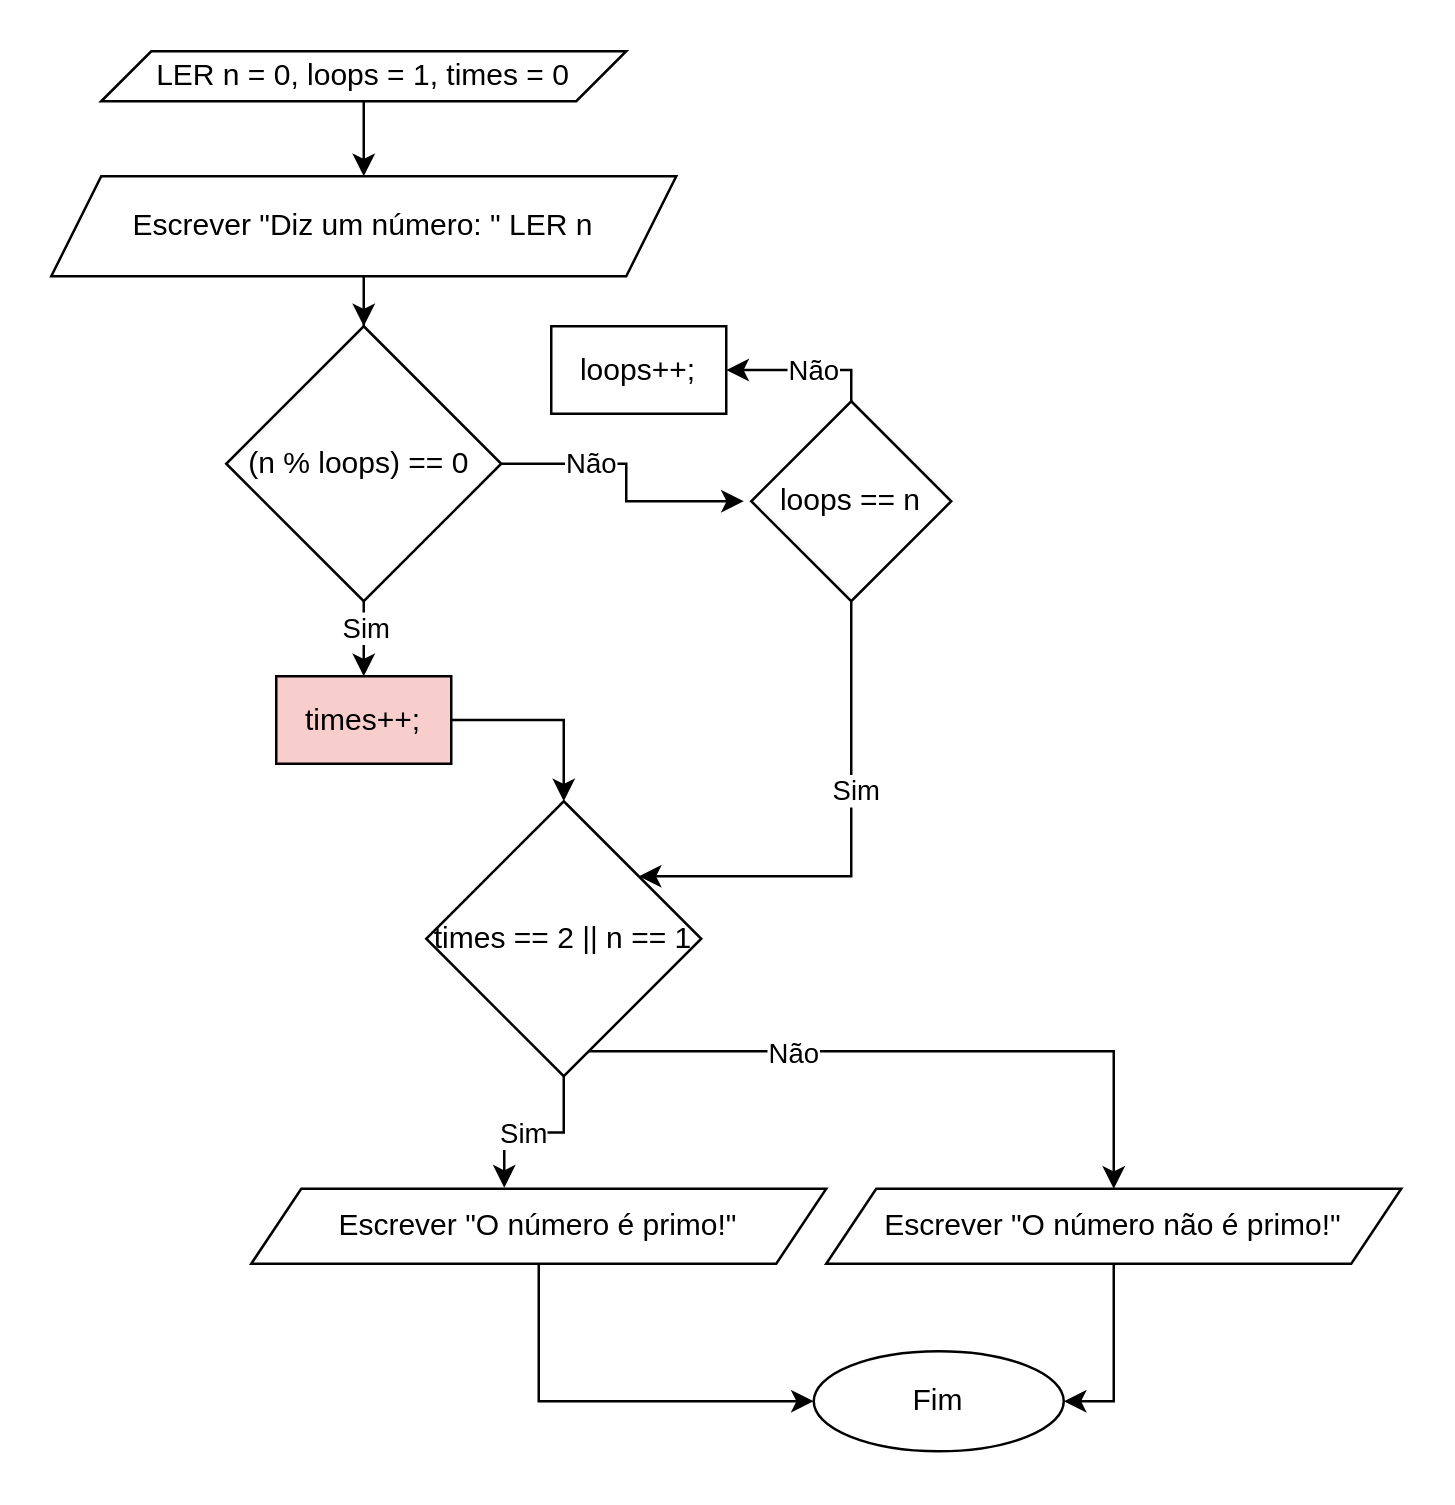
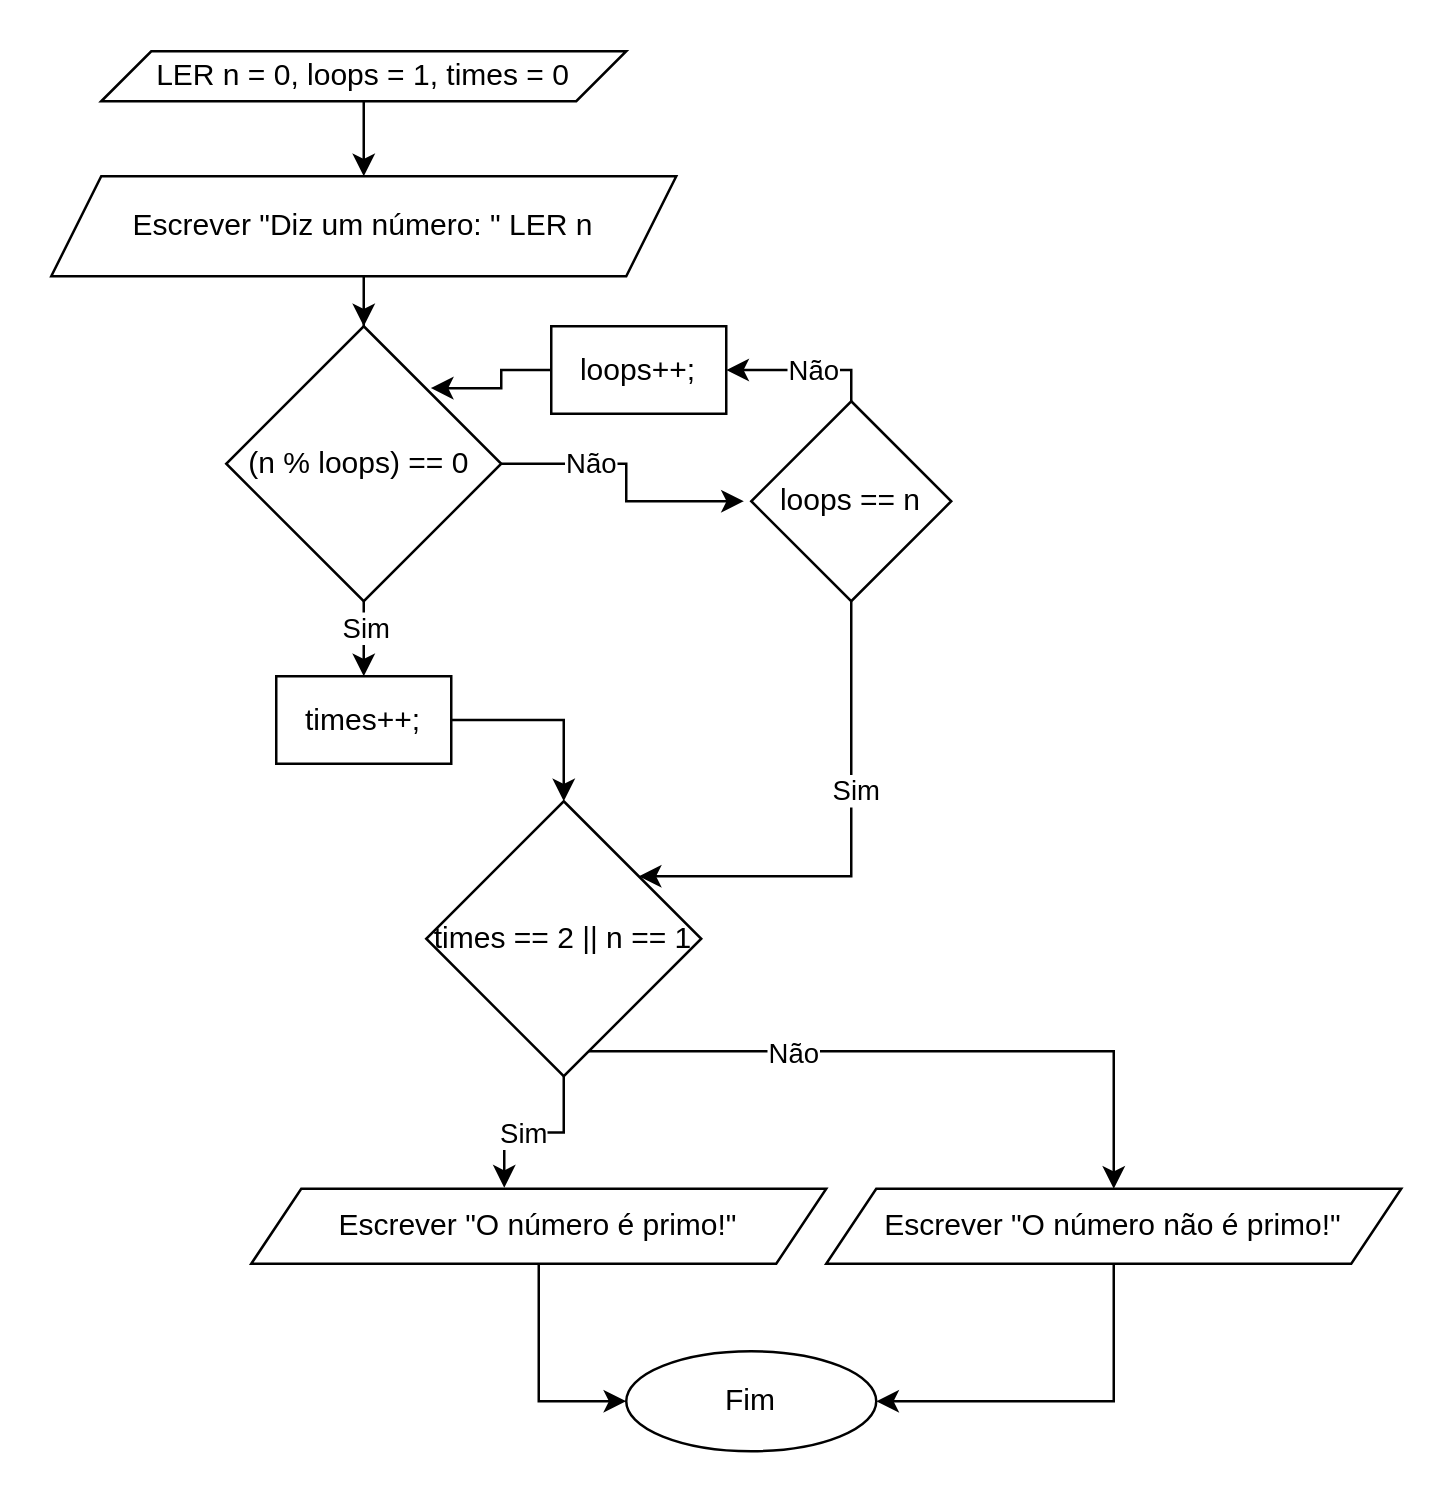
  <mxCell id="0" />
  <mxCell id="1" parent="0" />
  <mxCell id="2" style="edgeStyle=orthogonalEdgeStyle;rounded=0;orthogonalLoop=1;jettySize=auto;html=1;entryX=0.5;entryY=0;entryDx=0;entryDy=0;" edge="1" parent="1" source="3" target="8"><mxGeometry relative="1" as="geometry" /></mxCell>
  <mxCell id="3" value="Escrever &quot;Diz um número: &quot; LER n" style="shape=parallelogram;perimeter=parallelogramPerimeter;whiteSpace=wrap;html=1;fixedSize=1;" vertex="1" parent="1"><mxGeometry x="20" y="70" width="250" height="40" as="geometry" /></mxCell>
  <mxCell id="4" style="edgeStyle=orthogonalEdgeStyle;rounded=0;orthogonalLoop=1;jettySize=auto;html=1;entryX=0.5;entryY=0;entryDx=0;entryDy=0;" edge="1" parent="1" source="5" target="3"><mxGeometry relative="1" as="geometry" /></mxCell>
  <mxCell id="5" value="LER n = 0, loops = 1, times = 0" style="shape=parallelogram;perimeter=parallelogramPerimeter;whiteSpace=wrap;html=1;fixedSize=1;" vertex="1" parent="1"><mxGeometry x="40" y="20" width="210" height="20" as="geometry" /></mxCell>
  <mxCell id="6" style="edgeStyle=orthogonalEdgeStyle;rounded=0;orthogonalLoop=1;jettySize=auto;html=1;entryX=0.5;entryY=0;entryDx=0;entryDy=0;" edge="1" parent="1" source="8" target="12"><mxGeometry relative="1" as="geometry" /></mxCell>
  <mxCell id="7" value="Sim" style="edgeLabel;html=1;align=center;verticalAlign=middle;resizable=0;points=[];" vertex="1" connectable="0" parent="6"><mxGeometry x="0.214" relative="1" as="geometry"><mxPoint as="offset" /></mxGeometry></mxCell>
  <mxCell id="8" value="(n % loops) == 0&amp;nbsp;" style="rhombus;whiteSpace=wrap;html=1;" vertex="1" parent="1"><mxGeometry x="90" y="130" width="110" height="110" as="geometry" /></mxCell>
  <mxCell id="9" style="edgeStyle=orthogonalEdgeStyle;rounded=0;orthogonalLoop=1;jettySize=auto;html=1;entryX=0;entryY=0.5;entryDx=0;entryDy=0;" edge="1" parent="1" source="10" target="25"><mxGeometry relative="1" as="geometry" /></mxCell>
  <mxCell id="10" value="Escrever &quot;O número é primo!&quot;" style="shape=parallelogram;perimeter=parallelogramPerimeter;whiteSpace=wrap;html=1;fixedSize=1;" vertex="1" parent="1"><mxGeometry x="100" y="475" width="230" height="30" as="geometry" /></mxCell>
  <mxCell id="11" style="edgeStyle=orthogonalEdgeStyle;rounded=0;orthogonalLoop=1;jettySize=auto;html=1;exitX=1;exitY=0.5;exitDx=0;exitDy=0;" edge="1" parent="1" source="12" target="20"><mxGeometry relative="1" as="geometry" /></mxCell>
- <mxCell id="12" value="times++;" style="rounded=0;whiteSpace=wrap;html=1;fillColor=#f8cecc;" vertex="1" parent="1"><mxGeometry x="110" y="270" width="70" height="35" as="geometry" /></mxCell>
+ <mxCell id="12" value="times++;" style="rounded=0;whiteSpace=wrap;html=1;" vertex="1" parent="1"><mxGeometry x="110" y="270" width="70" height="35" as="geometry" /></mxCell>
  <mxCell id="13" style="edgeStyle=orthogonalEdgeStyle;rounded=0;orthogonalLoop=1;jettySize=auto;html=1;" edge="1" parent="1" source="17" target="20"><mxGeometry relative="1" as="geometry"><Array as="points"><mxPoint x="340" y="350" /></Array></mxGeometry></mxCell>
  <mxCell id="14" value="Sim" style="edgeLabel;html=1;align=center;verticalAlign=middle;resizable=0;points=[];" vertex="1" connectable="0" parent="13"><mxGeometry x="-0.233" y="1" relative="1" as="geometry"><mxPoint as="offset" /></mxGeometry></mxCell>
  <mxCell id="15" style="edgeStyle=orthogonalEdgeStyle;rounded=0;orthogonalLoop=1;jettySize=auto;html=1;entryX=1;entryY=0.5;entryDx=0;entryDy=0;" edge="1" parent="1" source="17" target="26"><mxGeometry relative="1" as="geometry"><Array as="points"><mxPoint x="340" y="148" /></Array></mxGeometry></mxCell>
  <mxCell id="16" value="Não" style="edgeLabel;html=1;align=center;verticalAlign=middle;resizable=0;points=[];" vertex="1" connectable="0" parent="15"><mxGeometry x="-0.12" relative="1" as="geometry"><mxPoint as="offset" /></mxGeometry></mxCell>
  <mxCell id="17" value="loops == n" style="rhombus;whiteSpace=wrap;html=1;" vertex="1" parent="1"><mxGeometry x="300" y="160" width="80" height="80" as="geometry" /></mxCell>
  <mxCell id="18" style="edgeStyle=orthogonalEdgeStyle;rounded=0;orthogonalLoop=1;jettySize=auto;html=1;" edge="1" parent="1" source="20" target="24"><mxGeometry relative="1" as="geometry"><Array as="points"><mxPoint x="445" y="420" /></Array></mxGeometry></mxCell>
  <mxCell id="19" value="Não" style="edgeLabel;html=1;align=center;verticalAlign=middle;resizable=0;points=[];" vertex="1" connectable="0" parent="18"><mxGeometry x="-0.389" relative="1" as="geometry"><mxPoint as="offset" /></mxGeometry></mxCell>
  <mxCell id="20" value="times == 2 || n == 1" style="rhombus;whiteSpace=wrap;html=1;" vertex="1" parent="1"><mxGeometry x="170" y="320" width="110" height="110" as="geometry" /></mxCell>
  <mxCell id="21" style="edgeStyle=orthogonalEdgeStyle;rounded=0;orthogonalLoop=1;jettySize=auto;html=1;entryX=0.44;entryY=-0.014;entryDx=0;entryDy=0;entryPerimeter=0;" edge="1" parent="1" source="20" target="10"><mxGeometry relative="1" as="geometry" /></mxCell>
  <mxCell id="22" value="Sim" style="edgeLabel;html=1;align=center;verticalAlign=middle;resizable=0;points=[];" vertex="1" connectable="0" parent="21"><mxGeometry x="0.143" relative="1" as="geometry"><mxPoint as="offset" /></mxGeometry></mxCell>
  <mxCell id="23" style="edgeStyle=orthogonalEdgeStyle;rounded=0;orthogonalLoop=1;jettySize=auto;html=1;entryX=1;entryY=0.5;entryDx=0;entryDy=0;" edge="1" parent="1" source="24" target="25"><mxGeometry relative="1" as="geometry" /></mxCell>
  <mxCell id="24" value="Escrever &quot;O número não é primo!&quot;" style="shape=parallelogram;perimeter=parallelogramPerimeter;whiteSpace=wrap;html=1;fixedSize=1;" vertex="1" parent="1"><mxGeometry x="330" y="475" width="230" height="30" as="geometry" /></mxCell>
- <mxCell id="25" value="Fim" style="ellipse;whiteSpace=wrap;html=1;" vertex="1" parent="1"><mxGeometry x="325" y="540" width="100" height="40" as="geometry" /></mxCell>
+ <mxCell id="25" value="Fim" style="ellipse;whiteSpace=wrap;html=1;" vertex="1" parent="1"><mxGeometry x="250" y="540" width="100" height="40" as="geometry" /></mxCell>
  <mxCell id="26" value="loops++;" style="rounded=0;whiteSpace=wrap;html=1;" vertex="1" parent="1"><mxGeometry x="220" y="130" width="70" height="35" as="geometry" /></mxCell>
+ <mxCell id="27" style="edgeStyle=orthogonalEdgeStyle;rounded=0;orthogonalLoop=1;jettySize=auto;html=1;exitX=0;exitY=0.5;exitDx=0;exitDy=0;entryX=0.744;entryY=0.225;entryDx=0;entryDy=0;entryPerimeter=0;" edge="1" parent="1" source="26" target="8"><mxGeometry relative="1" as="geometry" /></mxCell>
  <mxCell id="28" style="edgeStyle=orthogonalEdgeStyle;rounded=0;orthogonalLoop=1;jettySize=auto;html=1;entryX=-0.037;entryY=0.5;entryDx=0;entryDy=0;entryPerimeter=0;" edge="1" parent="1" source="8" target="17"><mxGeometry relative="1" as="geometry" /></mxCell>
  <mxCell id="29" value="Não" style="edgeLabel;html=1;align=center;verticalAlign=middle;resizable=0;points=[];" vertex="1" connectable="0" parent="28"><mxGeometry x="-0.375" y="1" relative="1" as="geometry"><mxPoint as="offset" /></mxGeometry></mxCell>
